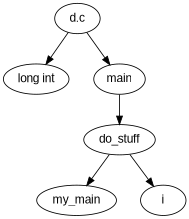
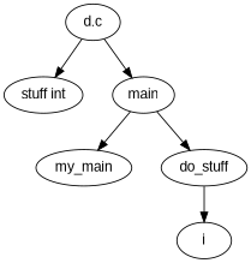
  digraph {
    nodesep=0.4
    ranksep=0.5
    node [fontname=Arial]
    "d.c"
-   "long int"
+   "long int" [label="stuff int"]
    main
    n4 [label=my_main]
    do_stuff
    i
    "d.c" -> "long int"
    "d.c" -> main
    main -> do_stuff
-   do_stuff -> n4
+   main -> n4
    do_stuff -> i
  }
